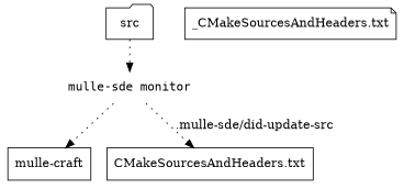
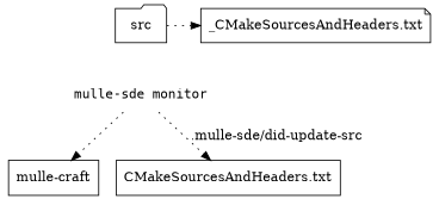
  digraph {
    rankdir=TD
    node [shape=record]
    edge [style=dotted]
    "_CMakeSourcesAndHeaders.txt" [shape=note]
    src [shape=folder]
    "mulle-sde monitor" [fontname=monospace shape=none]
    "mulle-craft"
    "CMakeSourcesAndHeaders.txt"
    subgraph sub_1 {
      label="Language agnostic"
      "mulle-sde monitor"
      "mulle-craft"
      "CMakeSourcesAndHeaders.txt"
      subgraph sub_2 {
        label="Language agnostic"
        rank=same
        "_CMakeSourcesAndHeaders.txt"
        src
      }
    }
-   src -> "mulle-sde monitor"
+   src -> "_CMakeSourcesAndHeaders.txt"
    "mulle-sde monitor" -> "mulle-craft"
    "mulle-sde monitor" -> "CMakeSourcesAndHeaders.txt" [label=".mulle-sde/did-update-src"]
  }
